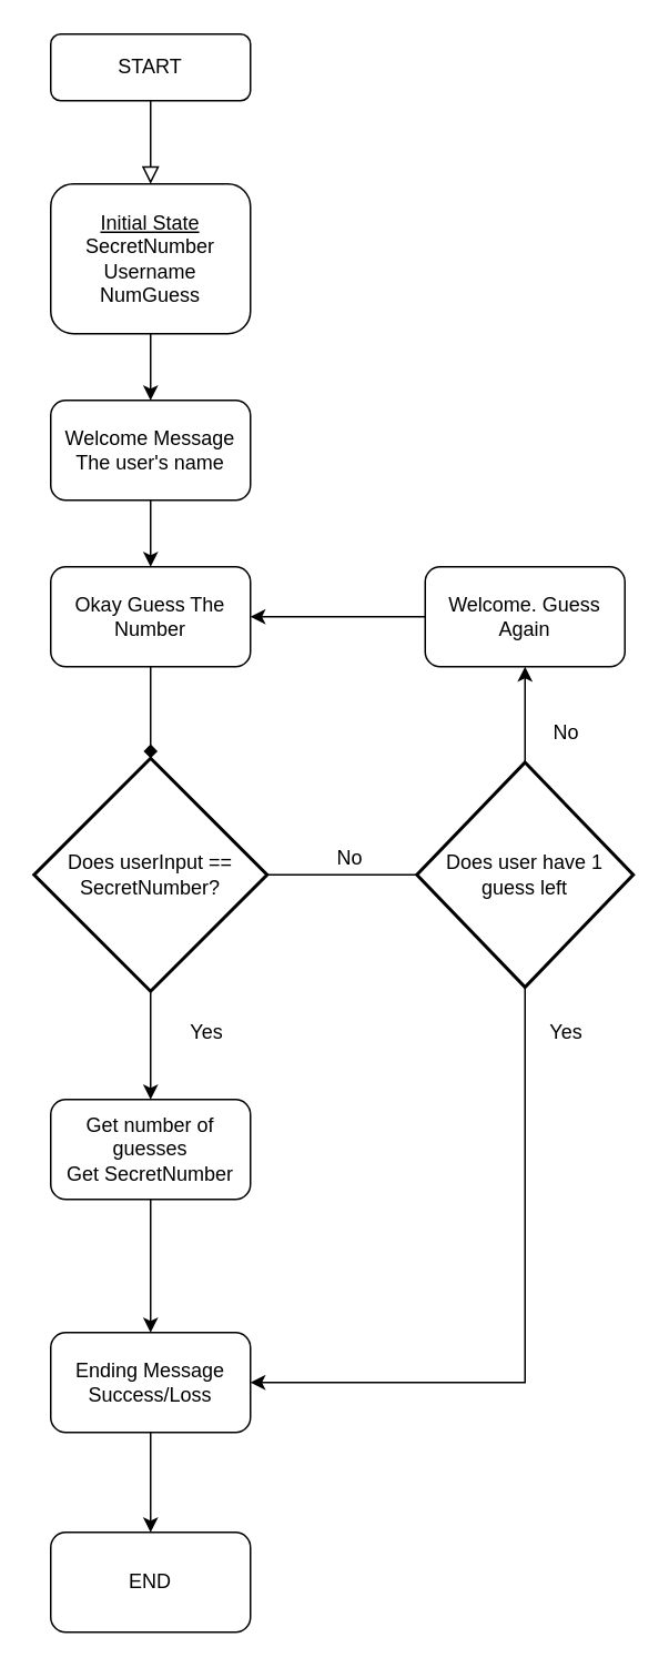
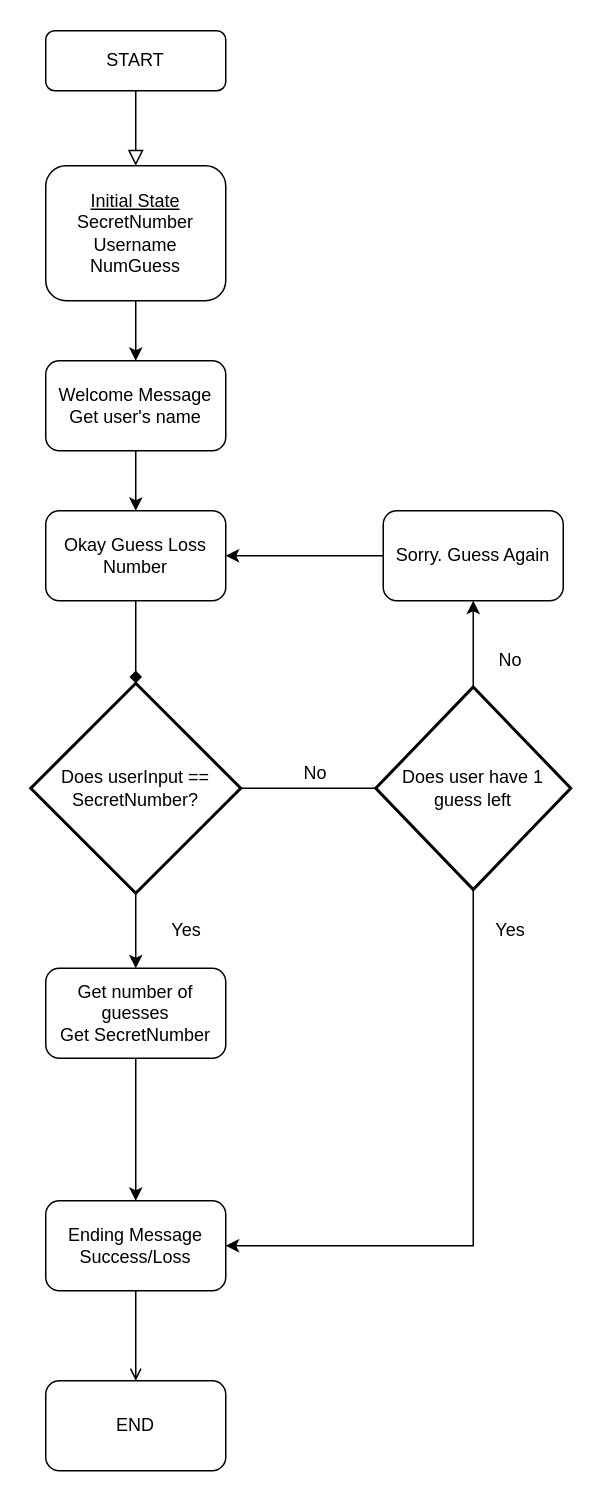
  <mxCell id="0" />
  <mxCell id="1" parent="0" />
  <mxCell id="2" value="" style="rounded=0;html=1;jettySize=auto;orthogonalLoop=1;fontSize=11;endArrow=block;endFill=0;endSize=8;strokeWidth=1;shadow=0;labelBackgroundColor=none;edgeStyle=orthogonalEdgeStyle;" parent="1" source="3" edge="1"><mxGeometry relative="1" as="geometry"><mxPoint x="90" y="110" as="targetPoint" /></mxGeometry></mxCell>
  <mxCell id="3" value="START" style="rounded=1;whiteSpace=wrap;html=1;fontSize=12;glass=0;strokeWidth=1;shadow=0;" parent="1" vertex="1"><mxGeometry x="30" y="20" width="120" height="40" as="geometry" /></mxCell>
  <mxCell id="4" style="edgeStyle=orthogonalEdgeStyle;rounded=0;orthogonalLoop=1;jettySize=auto;html=1;exitX=0.5;exitY=1;exitDx=0;exitDy=0;" edge="1" parent="1" source="5" target="7"><mxGeometry relative="1" as="geometry" /></mxCell>
  <mxCell id="5" value="&lt;u&gt;Initial State&lt;/u&gt;&lt;br&gt;SecretNumber&lt;br&gt;Username&lt;br&gt;NumGuess" style="rounded=1;whiteSpace=wrap;html=1;fontSize=12;glass=0;strokeWidth=1;shadow=0;" parent="1" vertex="1"><mxGeometry x="30" y="110" width="120" height="90" as="geometry" /></mxCell>
  <mxCell id="6" style="edgeStyle=orthogonalEdgeStyle;rounded=0;orthogonalLoop=1;jettySize=auto;html=1;exitX=0.5;exitY=1;exitDx=0;exitDy=0;entryX=0.5;entryY=0;entryDx=0;entryDy=0;" edge="1" parent="1" source="7" target="9"><mxGeometry relative="1" as="geometry" /></mxCell>
- <mxCell id="7" value="Welcome Message&lt;br&gt;The user's name" style="rounded=1;whiteSpace=wrap;html=1;fontSize=12;glass=0;strokeWidth=1;shadow=0;" parent="1" vertex="1"><mxGeometry x="30" y="240" width="120" height="60" as="geometry" /></mxCell>
+ <mxCell id="7" value="Welcome Message&lt;br&gt;Get user's name" style="rounded=1;whiteSpace=wrap;html=1;fontSize=12;glass=0;strokeWidth=1;shadow=0;" parent="1" vertex="1"><mxGeometry x="30" y="240" width="120" height="60" as="geometry" /></mxCell>
  <mxCell id="8" style="edgeStyle=orthogonalEdgeStyle;rounded=0;orthogonalLoop=1;jettySize=auto;html=1;exitX=0.5;exitY=1;exitDx=0;exitDy=0;entryX=0.5;entryY=0;entryDx=0;entryDy=0;entryPerimeter=0;endArrow=diamond;" edge="1" parent="1" source="9" target="12"><mxGeometry relative="1" as="geometry" /></mxCell>
- <mxCell id="9" value="Okay Guess The Number" style="rounded=1;whiteSpace=wrap;html=1;" vertex="1" parent="1"><mxGeometry x="30" y="340" width="120" height="60" as="geometry" /></mxCell>
+ <mxCell id="9" value="Okay Guess Loss Number" style="rounded=1;whiteSpace=wrap;html=1;" vertex="1" parent="1"><mxGeometry x="30" y="340" width="120" height="60" as="geometry" /></mxCell>
  <mxCell id="10" style="edgeStyle=orthogonalEdgeStyle;rounded=0;orthogonalLoop=1;jettySize=auto;html=1;exitX=1;exitY=0.5;exitDx=0;exitDy=0;exitPerimeter=0;entryX=0;entryY=0.5;entryDx=0;entryDy=0;entryPerimeter=0;endArrow=none;" edge="1" parent="1" source="12" target="17"><mxGeometry relative="1" as="geometry" /></mxCell>
  <mxCell id="11" style="edgeStyle=orthogonalEdgeStyle;rounded=0;orthogonalLoop=1;jettySize=auto;html=1;exitX=0.5;exitY=1;exitDx=0;exitDy=0;exitPerimeter=0;" edge="1" parent="1" source="12" target="19"><mxGeometry relative="1" as="geometry" /></mxCell>
  <mxCell id="12" value="Does userInput == SecretNumber?" style="strokeWidth=2;html=1;shape=mxgraph.flowchart.decision;whiteSpace=wrap;" vertex="1" parent="1"><mxGeometry x="20" y="455" width="140" height="140" as="geometry" /></mxCell>
  <mxCell id="13" style="edgeStyle=orthogonalEdgeStyle;rounded=0;orthogonalLoop=1;jettySize=auto;html=1;exitX=0;exitY=0.5;exitDx=0;exitDy=0;" edge="1" parent="1" source="14" target="9"><mxGeometry relative="1" as="geometry" /></mxCell>
- <mxCell id="14" value="Welcome. Guess Again" style="rounded=1;whiteSpace=wrap;html=1;" vertex="1" parent="1"><mxGeometry x="255" y="340" width="120" height="60" as="geometry" /></mxCell>
+ <mxCell id="14" value="Sorry. Guess Again" style="rounded=1;whiteSpace=wrap;html=1;" vertex="1" parent="1"><mxGeometry x="255" y="340" width="120" height="60" as="geometry" /></mxCell>
  <mxCell id="15" style="edgeStyle=orthogonalEdgeStyle;rounded=0;orthogonalLoop=1;jettySize=auto;html=1;exitX=0.5;exitY=0;exitDx=0;exitDy=0;exitPerimeter=0;entryX=0.5;entryY=1;entryDx=0;entryDy=0;" edge="1" parent="1" source="17" target="14"><mxGeometry relative="1" as="geometry" /></mxCell>
  <mxCell id="16" style="edgeStyle=orthogonalEdgeStyle;rounded=0;orthogonalLoop=1;jettySize=auto;html=1;exitX=0.5;exitY=1;exitDx=0;exitDy=0;exitPerimeter=0;entryX=1;entryY=0.5;entryDx=0;entryDy=0;" edge="1" parent="1" source="17" target="21"><mxGeometry relative="1" as="geometry" /></mxCell>
  <mxCell id="17" value="Does user have 1 guess left" style="strokeWidth=2;html=1;shape=mxgraph.flowchart.decision;whiteSpace=wrap;" vertex="1" parent="1"><mxGeometry x="250" y="457.5" width="130" height="135" as="geometry" /></mxCell>
  <mxCell id="18" style="edgeStyle=orthogonalEdgeStyle;rounded=0;orthogonalLoop=1;jettySize=auto;html=1;exitX=0.5;exitY=1;exitDx=0;exitDy=0;entryX=0.5;entryY=0;entryDx=0;entryDy=0;" edge="1" parent="1" source="19" target="21"><mxGeometry relative="1" as="geometry" /></mxCell>
- <mxCell id="19" value="Get number of guesses&lt;br&gt;Get SecretNumber" style="rounded=1;whiteSpace=wrap;html=1;" vertex="1" parent="1"><mxGeometry x="30" y="660" width="120" height="60" as="geometry" /></mxCell>
- <mxCell id="20" style="edgeStyle=orthogonalEdgeStyle;rounded=0;orthogonalLoop=1;jettySize=auto;html=1;exitX=0.5;exitY=1;exitDx=0;exitDy=0;entryX=0.5;entryY=0;entryDx=0;entryDy=0;" edge="1" parent="1" source="21" target="22"><mxGeometry relative="1" as="geometry" /></mxCell>
+ <mxCell id="19" value="Get number of guesses&lt;br&gt;Get SecretNumber" style="rounded=1;whiteSpace=wrap;html=1;" vertex="1" parent="1"><mxGeometry x="30" y="645" width="120" height="60" as="geometry" /></mxCell>
+ <mxCell id="20" style="edgeStyle=orthogonalEdgeStyle;rounded=0;orthogonalLoop=1;jettySize=auto;html=1;exitX=0.5;exitY=1;exitDx=0;exitDy=0;entryX=0.5;entryY=0;entryDx=0;entryDy=0;endArrow=open;" edge="1" parent="1" source="21" target="22"><mxGeometry relative="1" as="geometry" /></mxCell>
  <mxCell id="21" value="Ending Message&lt;br&gt;Success/Loss" style="rounded=1;whiteSpace=wrap;html=1;" vertex="1" parent="1"><mxGeometry x="30" y="800" width="120" height="60" as="geometry" /></mxCell>
  <mxCell id="22" value="END" style="rounded=1;whiteSpace=wrap;html=1;" vertex="1" parent="1"><mxGeometry x="30" y="920" width="120" height="60" as="geometry" /></mxCell>
  <mxCell id="23" value="Yes" style="text;html=1;strokeColor=none;fillColor=none;align=center;verticalAlign=middle;whiteSpace=wrap;rounded=0;" vertex="1" parent="1"><mxGeometry x="104" y="610" width="40" height="20" as="geometry" /></mxCell>
  <mxCell id="24" value="No" style="text;html=1;strokeColor=none;fillColor=none;align=center;verticalAlign=middle;whiteSpace=wrap;rounded=0;" vertex="1" parent="1"><mxGeometry x="190" y="505" width="40" height="20" as="geometry" /></mxCell>
  <mxCell id="25" value="No" style="text;html=1;strokeColor=none;fillColor=none;align=center;verticalAlign=middle;whiteSpace=wrap;rounded=0;" vertex="1" parent="1"><mxGeometry x="320" y="430" width="40" height="20" as="geometry" /></mxCell>
  <mxCell id="26" value="Yes" style="text;html=1;strokeColor=none;fillColor=none;align=center;verticalAlign=middle;whiteSpace=wrap;rounded=0;" vertex="1" parent="1"><mxGeometry x="320" y="610" width="40" height="20" as="geometry" /></mxCell>
